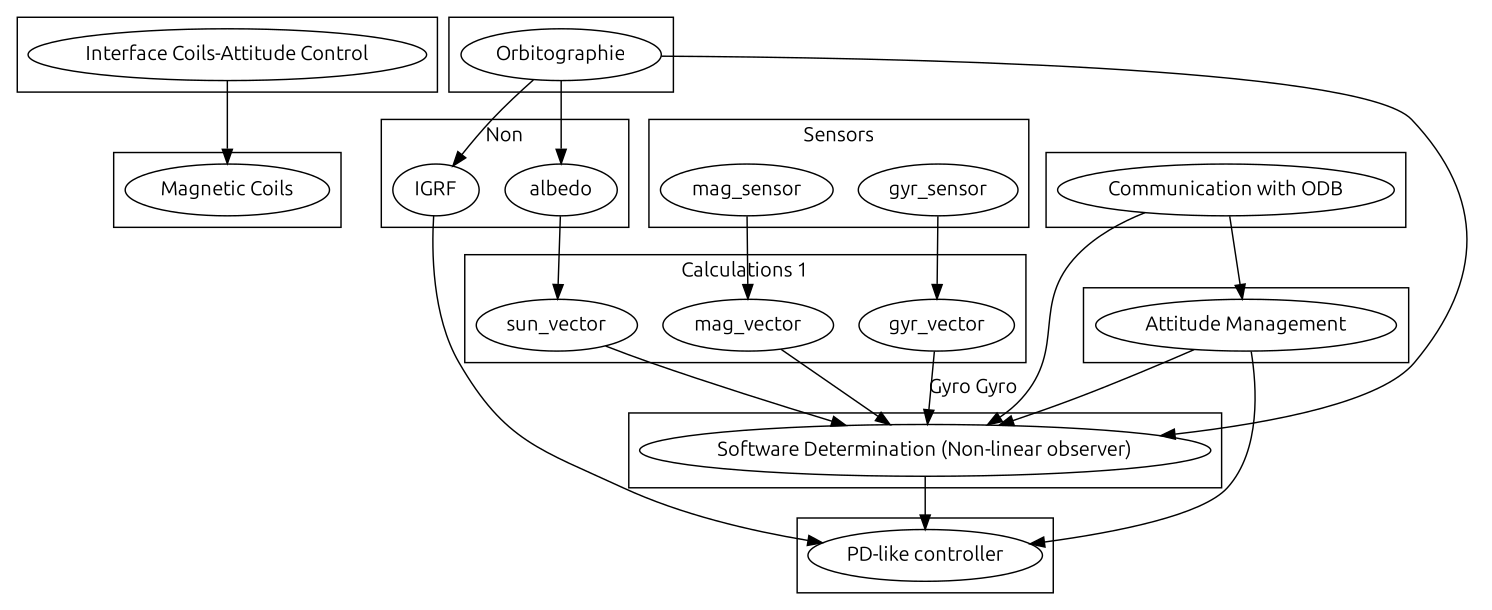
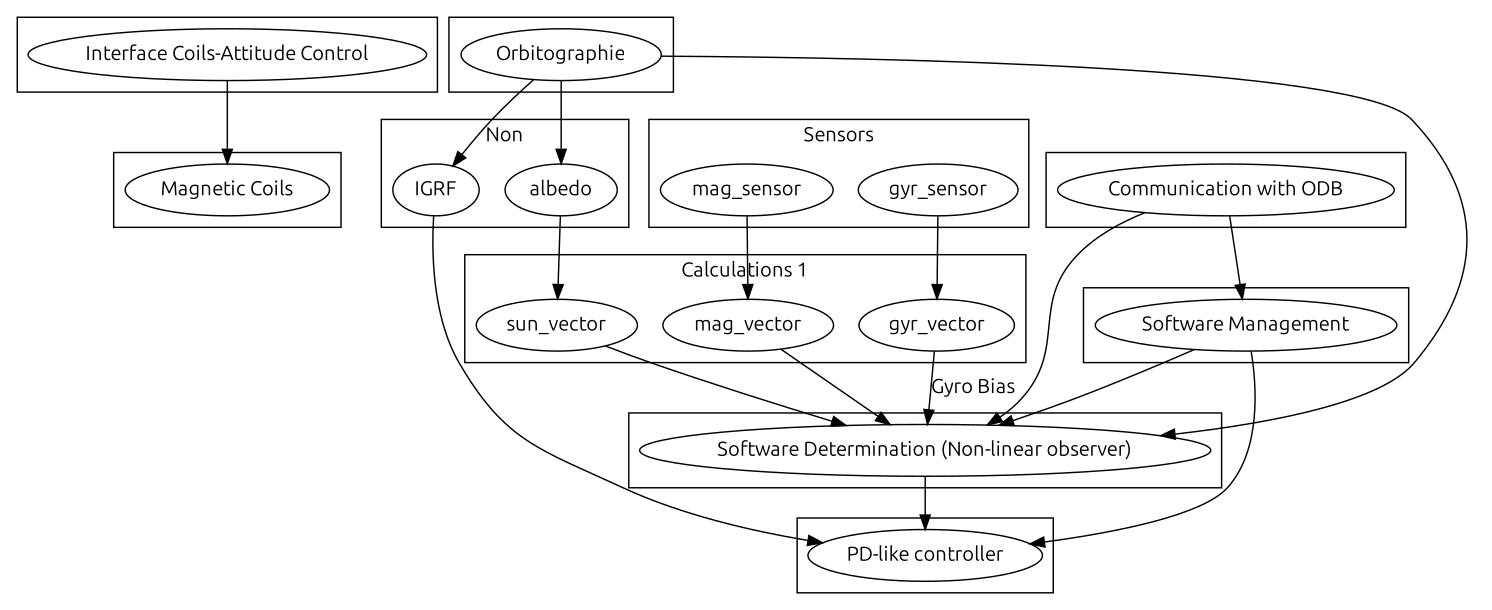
  digraph {
    fontname=Ubuntu
    node [fontname=Ubuntu]
    edge [fontname=Ubuntu]
    n1 [label="Interface Coils-Attitude Control"]
    n2 [label="Communication with ODB"]
    n3 [label=Orbitographie]
-   n4 [label="Attitude Management"]
+   n4 [label="Software Management"]
    IGRF
    albedo
    gyr_sensor
    mag_sensor
    gyr_vector
    mag_vector
    sun_vector
    n12 [label="Software Determination (Non-linear observer)"]
    n13 [label="PD-like controller"]
    n14 [label="Magnetic Coils"]
    subgraph cluster_1 {
      n1
    }
    subgraph cluster_2 {
      n2
    }
    subgraph cluster_3 {
      n3
    }
    subgraph cluster_4 {
      n4
    }
    subgraph cluster_5 {
      label=Non
      IGRF
      albedo
    }
    subgraph cluster_6 {
      label=Sensors
      gyr_sensor
      mag_sensor
    }
    subgraph cluster_7 {
      label="Calculations 1"
      gyr_vector
      mag_vector
      sun_vector
    }
    subgraph cluster_8 {
      n12
    }
    subgraph cluster_9 {
      n13
    }
    subgraph cluster_10 {
      n14
    }
    n1 -> n14
    n2 -> n4
    n2 -> n12
    n3 -> IGRF
    n3 -> albedo
    n3 -> n12
    n4 -> n12
    n4 -> n13
    IGRF -> n13
    albedo -> sun_vector
    gyr_sensor -> gyr_vector
    mag_sensor -> mag_vector
-   gyr_vector -> n12 [label="Gyro Gyro"]
+   gyr_vector -> n12 [label="Gyro Bias"]
    mag_vector -> n12
    sun_vector -> n12
    n12 -> n13
  }
